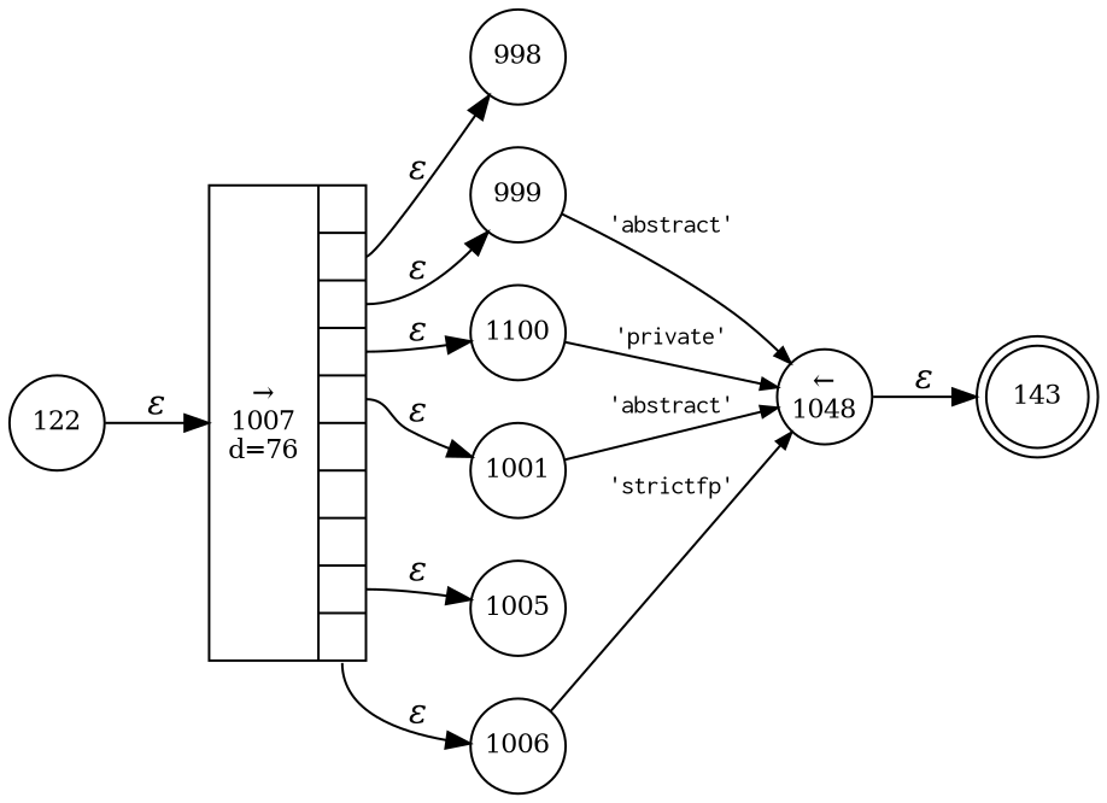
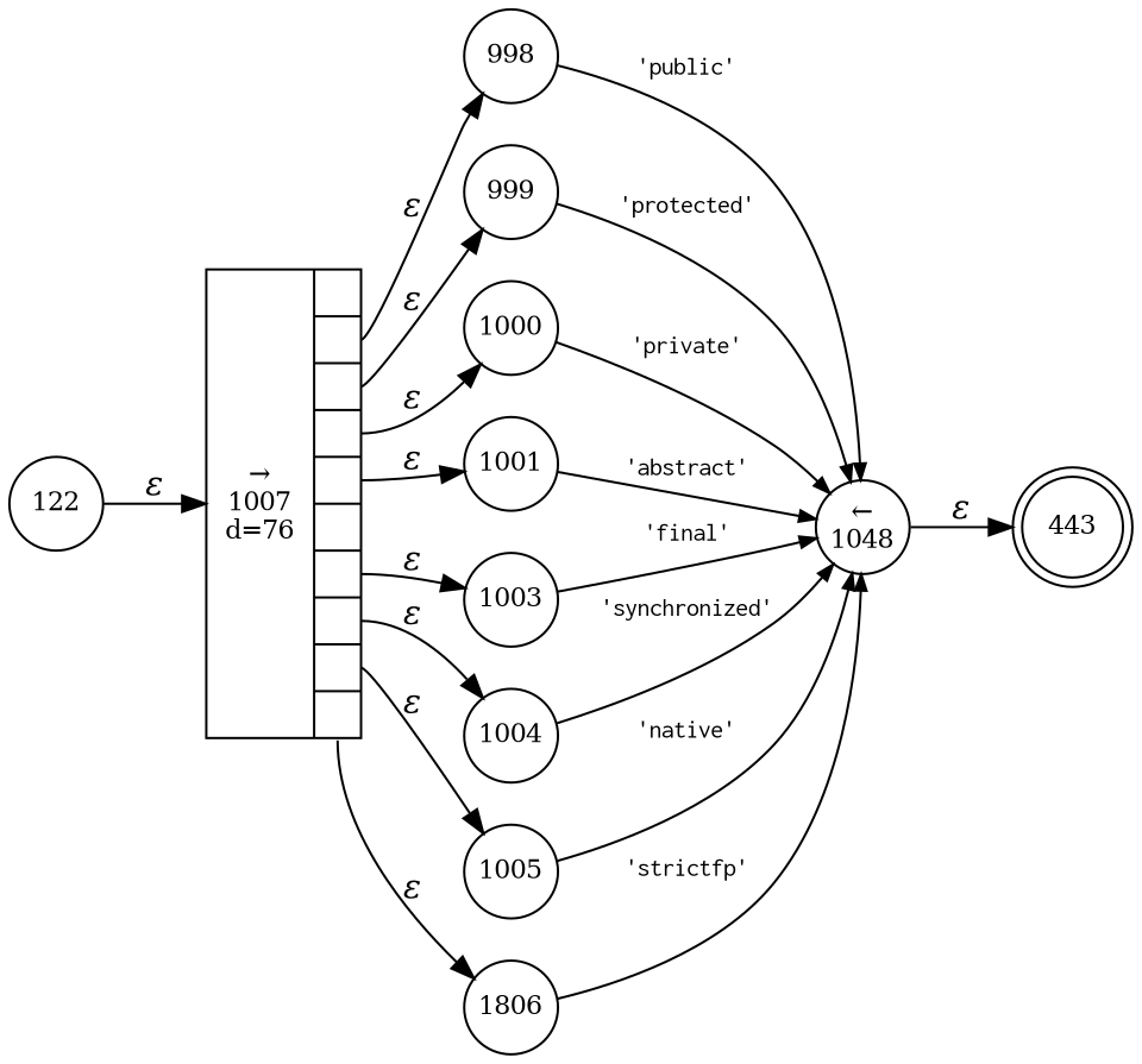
  digraph {
    rankdir=LR
    node [fixedsize=true fontsize=11 shape=circle peripheries=1]
    edge [fontname="Times-Italic"]
-   n1 [label=143 shape=doublecircle width=.6 peripheries=""]
+   n1 [label=443 shape=doublecircle width=.6 peripheries=""]
    n2 [label="&larr;\n1048" width=.55]
    n3 [label=998 width=.55]
    n4 [label=999 width=.55]
-   n5 [label=1100 width=.55]
+   n5 [label=1000 width=.55]
    n6 [label=1001 width=.55]
+   n7 [label=1003 width=.55]
+   n8 [label=1004 width=.55]
    n9 [label=1005 width=.55]
    n10 [label=122 width=.55]
    n11 [fixedsize=false label="{&rarr;\n1007\nd=76|{<p0>|<p1>|<p2>|<p3>|<p4>|<p5>|<p6>|<p7>|<p8>|<p9>}}" shape=record]
-   n12 [label=1006 width=.55]
+   n12 [label=1806 width=.55]
    n2 -> n1 [label="&epsilon;"]
-   n4 -> n2 [arrowhead=normal arrowsize=.7 fontname=Courier fontsize=11 label="'abstract'"]
+   n3 -> n2 [arrowhead=normal arrowsize=.7 fontname=Courier fontsize=11 label="'public'"]
+   n4 -> n2 [arrowhead=normal arrowsize=.7 fontname=Courier fontsize=11 label="'protected'"]
    n5 -> n2 [arrowhead=normal arrowsize=.7 fontname=Courier fontsize=11 label="'private'"]
    n6 -> n2 [arrowhead=normal arrowsize=.7 fontname=Courier fontsize=11 label="'abstract'"]
+   n7 -> n2 [arrowhead=normal arrowsize=.7 fontname=Courier fontsize=11 label="'final'"]
+   n8 -> n2 [arrowhead=normal arrowsize=.7 fontname=Courier fontsize=11 label="'synchronized'"]
+   n9 -> n2 [arrowhead=normal arrowsize=.7 fontname=Courier fontsize=11 label="'native'"]
    n10 -> n11 [label="&epsilon;"]
    n11 -> n3 [label="&epsilon;" tailport=p1]
    n11 -> n4 [label="&epsilon;" tailport=p2]
    n11 -> n5 [label="&epsilon;" tailport=p3]
    n11 -> n6 [label="&epsilon;" tailport=p4]
+   n11 -> n7 [label="&epsilon;" tailport=p6]
+   n11 -> n8 [label="&epsilon;" tailport=p7]
    n11 -> n9 [label="&epsilon;" tailport=p8]
    n11 -> n12 [label="&epsilon;" tailport=p9]
    n12 -> n2 [arrowhead=normal arrowsize=.7 fontname=Courier fontsize=11 label="'strictfp'"]
  }
